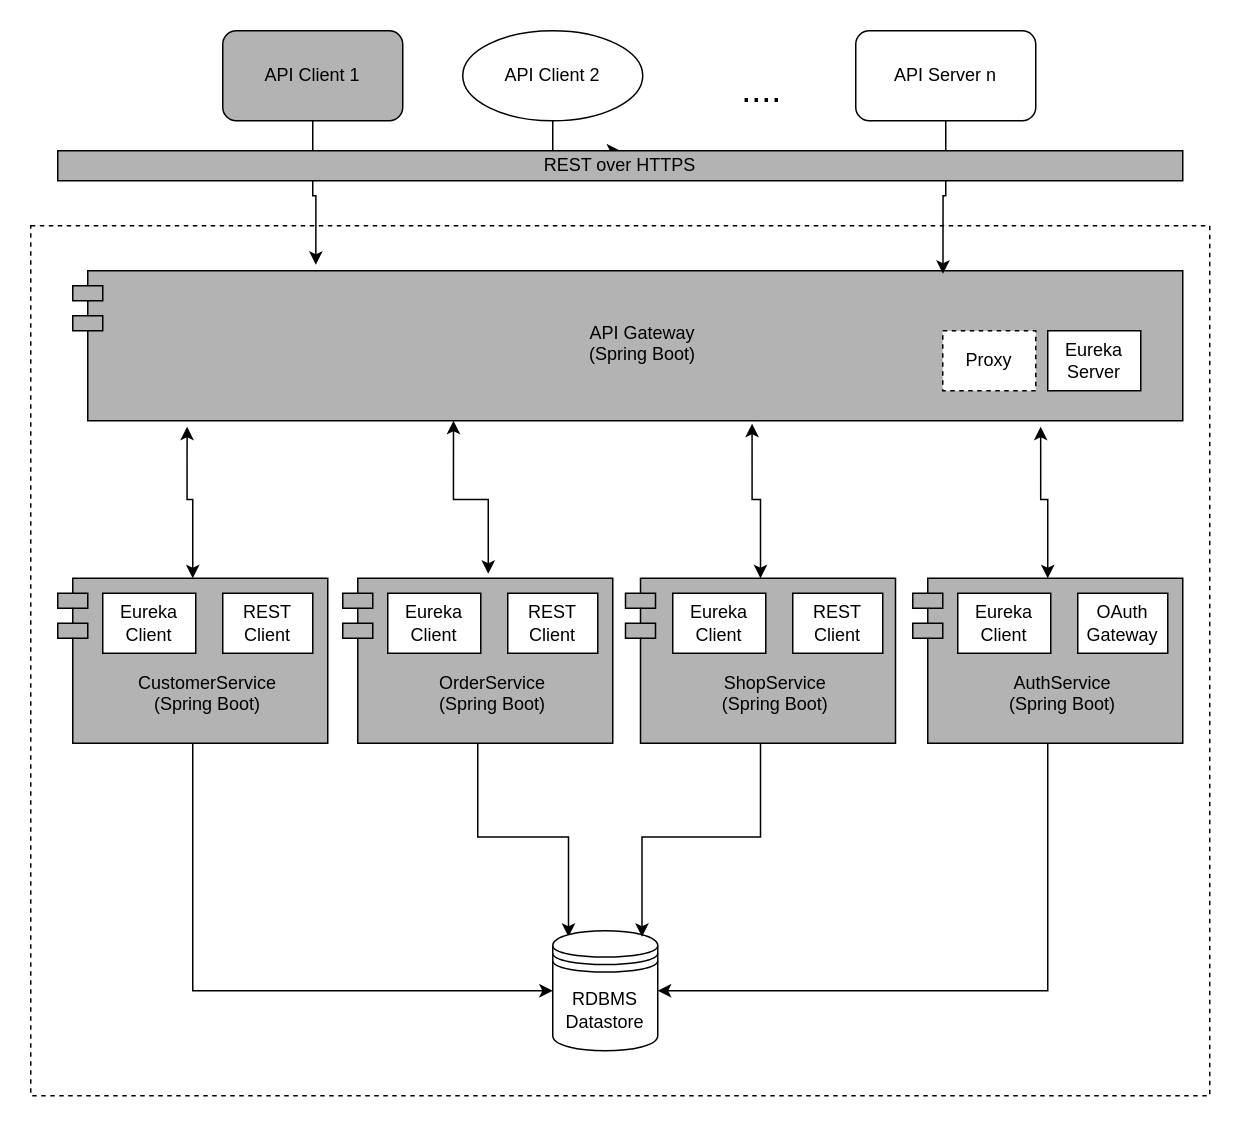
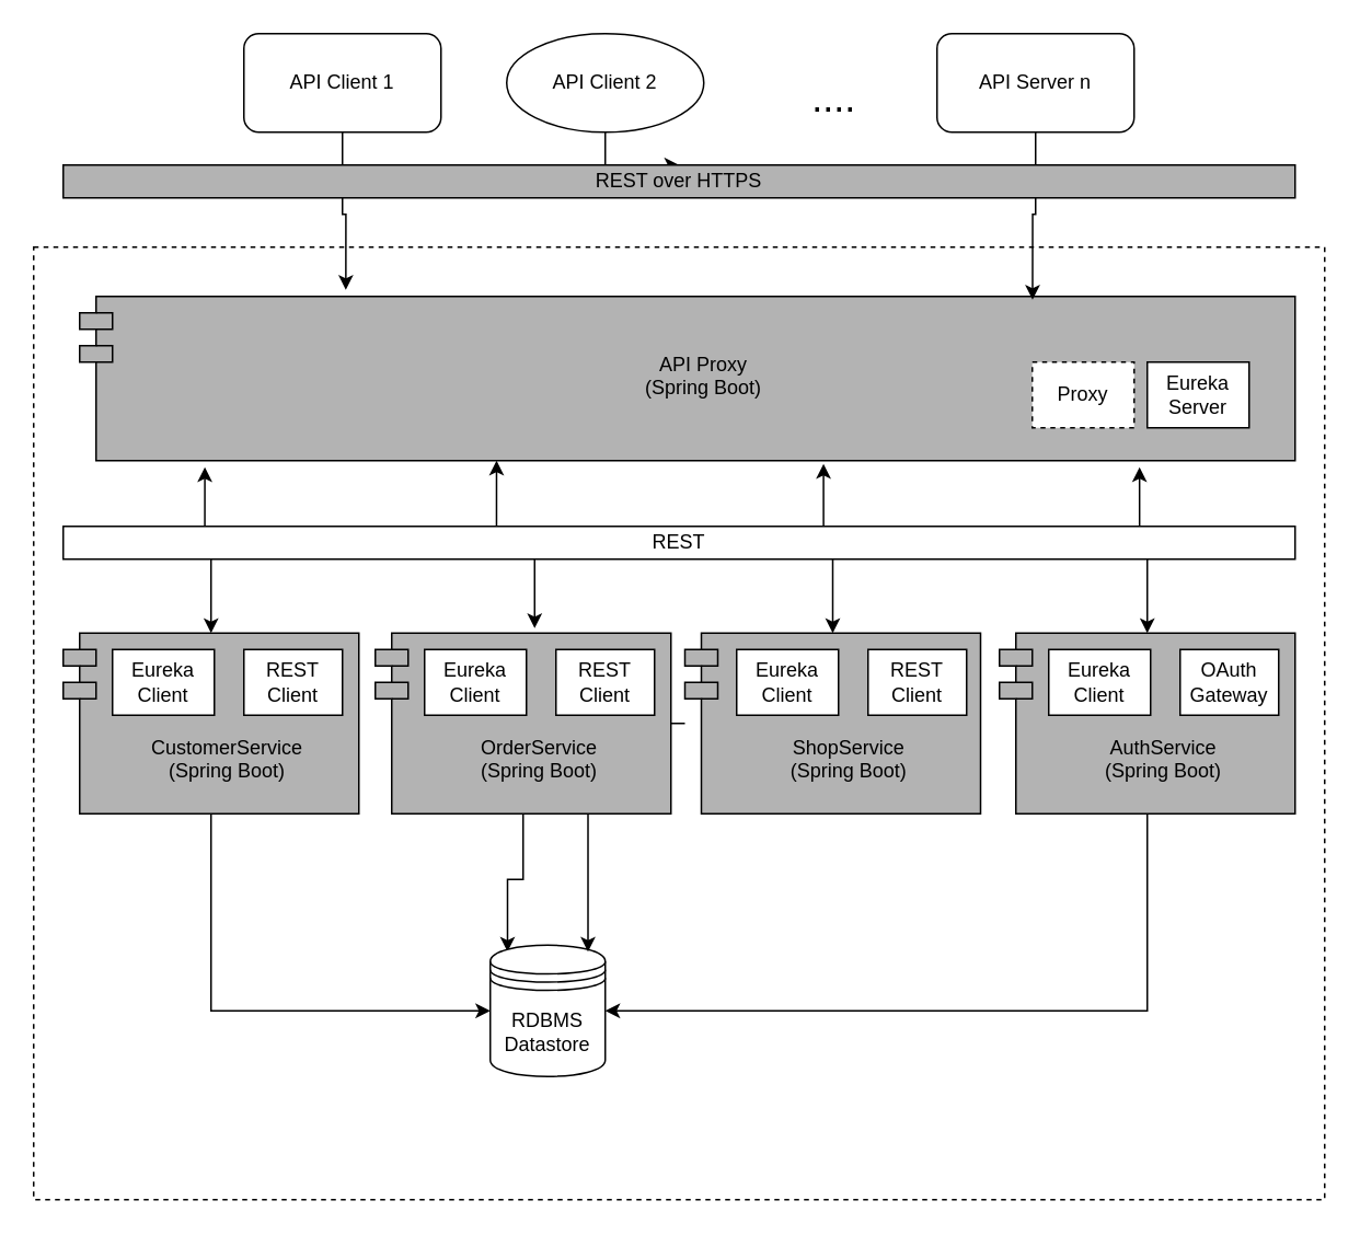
  <mxCell id="0" />
  <mxCell id="1" parent="0" />
  <mxCell id="2" value="" style="rounded=0;whiteSpace=wrap;html=1;fillColor=none;dashed=1;" vertex="1" parent="1"><mxGeometry x="20" y="150" width="786" height="580" as="geometry" /></mxCell>
  <mxCell id="3" style="startArrow=classic;edgeStyle=orthogonalEdgeStyle;rounded=0;orthogonalLoop=1;jettySize=auto;html=1;exitX=0.5;exitY=0;exitDx=0;exitDy=0;entryX=0.103;entryY=1.04;entryDx=0;entryDy=0;entryPerimeter=0;" edge="1" parent="1" source="19" target="12"><mxGeometry relative="1" as="geometry" /></mxCell>
  <mxCell id="4" style="edgeStyle=orthogonalEdgeStyle;rounded=0;orthogonalLoop=1;jettySize=auto;html=1;exitX=0.5;exitY=1;exitDx=0;exitDy=0;entryX=0;entryY=0.5;entryDx=0;entryDy=0;" edge="1" parent="1" source="19" target="7"><mxGeometry relative="1" as="geometry" /></mxCell>
  <mxCell id="5" style="startArrow=classic;edgeStyle=orthogonalEdgeStyle;rounded=0;orthogonalLoop=1;jettySize=auto;html=1;exitX=0.539;exitY=-0.027;exitDx=0;exitDy=0;entryX=0.343;entryY=1;entryDx=0;entryDy=0;entryPerimeter=0;exitPerimeter=0;" edge="1" parent="1" source="23" target="12"><mxGeometry relative="1" as="geometry"><mxPoint x="318" y="370" as="sourcePoint" /></mxGeometry></mxCell>
  <mxCell id="6" style="edgeStyle=orthogonalEdgeStyle;rounded=0;orthogonalLoop=1;jettySize=auto;html=1;entryX=0.15;entryY=0.05;entryDx=0;entryDy=0;entryPerimeter=0;" edge="1" parent="1" source="23" target="7"><mxGeometry relative="1" as="geometry"><mxPoint x="318" y="440" as="sourcePoint" /></mxGeometry></mxCell>
- <mxCell id="7" value="RDBMS Datastore" style="shape=datastore;whiteSpace=wrap;html=1;" parent="1" vertex="1"><mxGeometry x="368" y="620" width="70" height="80" as="geometry" /></mxCell>
+ <mxCell id="7" value="RDBMS Datastore" style="shape=datastore;whiteSpace=wrap;html=1;" parent="1" vertex="1"><mxGeometry x="298" y="575" width="70" height="80" as="geometry" /></mxCell>
  <mxCell id="8" style="startArrow=classic;edgeStyle=orthogonalEdgeStyle;rounded=0;orthogonalLoop=1;jettySize=auto;html=1;entryX=0.612;entryY=1.02;entryDx=0;entryDy=0;entryPerimeter=0;" edge="1" parent="1" source="27" target="12"><mxGeometry relative="1" as="geometry"><mxPoint x="498" y="330" as="sourcePoint" /></mxGeometry></mxCell>
  <mxCell id="9" style="edgeStyle=orthogonalEdgeStyle;rounded=0;orthogonalLoop=1;jettySize=auto;html=1;entryX=0.85;entryY=0.05;entryDx=0;entryDy=0;entryPerimeter=0;" edge="1" parent="1" source="27" target="7"><mxGeometry relative="1" as="geometry"><mxPoint x="498" y="400" as="sourcePoint" /></mxGeometry></mxCell>
  <mxCell id="10" style="startArrow=classic;edgeStyle=orthogonalEdgeStyle;rounded=0;orthogonalLoop=1;jettySize=auto;html=1;entryX=0.872;entryY=1.04;entryDx=0;entryDy=0;entryPerimeter=0;" edge="1" parent="1" source="31" target="12"><mxGeometry relative="1" as="geometry"><mxPoint x="683" y="330" as="sourcePoint" /></mxGeometry></mxCell>
  <mxCell id="11" style="edgeStyle=orthogonalEdgeStyle;rounded=0;orthogonalLoop=1;jettySize=auto;html=1;entryX=1;entryY=0.5;entryDx=0;entryDy=0;exitX=0.5;exitY=1;exitDx=0;exitDy=0;" edge="1" parent="1" source="31" target="7"><mxGeometry relative="1" as="geometry"><mxPoint x="683" y="400" as="sourcePoint" /></mxGeometry></mxCell>
- <mxCell id="12" value="&#10;&#10;API Gateway&#10;(Spring Boot)" style="shape=module;align=left;spacingLeft=20;align=center;verticalAlign=top;fillColor=#B3B3B3;" vertex="1" parent="1"><mxGeometry x="48" y="180" width="740" height="100" as="geometry" /></mxCell>
+ <mxCell id="12" value="&#10;&#10;API Proxy&#10;(Spring Boot)" style="shape=module;align=left;spacingLeft=20;align=center;verticalAlign=top;fillColor=#B3B3B3;" vertex="1" parent="1"><mxGeometry x="48" y="180" width="740" height="100" as="geometry" /></mxCell>
  <mxCell id="13" style="edgeStyle=orthogonalEdgeStyle;rounded=0;orthogonalLoop=1;jettySize=auto;html=1;exitX=0.5;exitY=1;exitDx=0;exitDy=0;entryX=0.219;entryY=-0.04;entryDx=0;entryDy=0;entryPerimeter=0;" edge="1" parent="1" source="39" target="12"><mxGeometry relative="1" as="geometry"><mxPoint x="226.5" y="90" as="sourcePoint" /></mxGeometry></mxCell>
  <mxCell id="14" style="edgeStyle=orthogonalEdgeStyle;rounded=0;orthogonalLoop=1;jettySize=auto;html=1;exitX=0.5;exitY=1;exitDx=0;exitDy=0;" edge="1" parent="1" source="40" target="37"><mxGeometry relative="1" as="geometry"><mxPoint x="386.5" y="90" as="sourcePoint" /></mxGeometry></mxCell>
  <mxCell id="15" style="edgeStyle=orthogonalEdgeStyle;rounded=0;orthogonalLoop=1;jettySize=auto;html=1;entryX=0.784;entryY=0.02;entryDx=0;entryDy=0;entryPerimeter=0;" edge="1" parent="1" source="41" target="12"><mxGeometry relative="1" as="geometry"><mxPoint x="617.5" y="90" as="sourcePoint" /></mxGeometry></mxCell>
+ <mxCell id="16" value="REST" style="rounded=0;whiteSpace=wrap;html=1;" vertex="1" parent="1"><mxGeometry x="38" y="320" width="750" height="20" as="geometry" /></mxCell>
  <mxCell id="17" value="" style="group" vertex="1" connectable="0" parent="1"><mxGeometry x="38" y="385" width="750" height="110" as="geometry" /></mxCell>
  <mxCell id="18" value="" style="group" vertex="1" connectable="0" parent="17"><mxGeometry width="180" height="110" as="geometry" /></mxCell>
  <mxCell id="19" value="&#10;&#10;&#10;&#10;CustomerService&#10;(Spring Boot)" style="shape=module;align=left;spacingLeft=20;align=center;verticalAlign=top;fillColor=#B3B3B3;" parent="18" vertex="1"><mxGeometry width="180" height="110" as="geometry" /></mxCell>
  <mxCell id="20" value="Eureka&lt;br&gt;Client" style="rounded=0;whiteSpace=wrap;html=1;fillColor=#FFFFFF;" vertex="1" parent="18"><mxGeometry x="30" y="10" width="62" height="40" as="geometry" /></mxCell>
  <mxCell id="21" value="REST&lt;br&gt;Client" style="rounded=0;whiteSpace=wrap;html=1;fillColor=#FFFFFF;" vertex="1" parent="18"><mxGeometry x="110" y="10" width="60" height="40" as="geometry" /></mxCell>
  <mxCell id="22" value="" style="group" vertex="1" connectable="0" parent="17"><mxGeometry x="190" width="180" height="110" as="geometry" /></mxCell>
  <mxCell id="23" value="&#10;&#10;&#10;&#10;OrderService&#10;(Spring Boot)" style="shape=module;align=left;spacingLeft=20;align=center;verticalAlign=top;fillColor=#B3B3B3;" vertex="1" parent="22"><mxGeometry width="180" height="110" as="geometry" /></mxCell>
  <mxCell id="24" value="Eureka&lt;br&gt;Client" style="rounded=0;whiteSpace=wrap;html=1;fillColor=#FFFFFF;" vertex="1" parent="22"><mxGeometry x="30" y="10" width="62" height="40" as="geometry" /></mxCell>
  <mxCell id="25" value="REST&lt;br&gt;Client" style="rounded=0;whiteSpace=wrap;html=1;fillColor=#FFFFFF;" vertex="1" parent="22"><mxGeometry x="110" y="10" width="60" height="40" as="geometry" /></mxCell>
  <mxCell id="26" value="" style="group" vertex="1" connectable="0" parent="17"><mxGeometry x="378.5" width="180" height="110" as="geometry" /></mxCell>
  <mxCell id="27" value="&#10;&#10;&#10;&#10;ShopService&#10;(Spring Boot)" style="shape=module;align=left;spacingLeft=20;align=center;verticalAlign=top;fillColor=#B3B3B3;" vertex="1" parent="26"><mxGeometry width="180" height="110" as="geometry" /></mxCell>
  <mxCell id="28" value="Eureka&lt;br&gt;Client" style="rounded=0;whiteSpace=wrap;html=1;fillColor=#FFFFFF;" vertex="1" parent="26"><mxGeometry x="31.5" y="10" width="62" height="40" as="geometry" /></mxCell>
  <mxCell id="29" value="REST&lt;br&gt;Client" style="rounded=0;whiteSpace=wrap;html=1;fillColor=#FFFFFF;" vertex="1" parent="26"><mxGeometry x="111.5" y="10" width="60" height="40" as="geometry" /></mxCell>
  <mxCell id="30" value="" style="group" vertex="1" connectable="0" parent="17"><mxGeometry x="570" width="180" height="110" as="geometry" /></mxCell>
  <mxCell id="31" value="&#10;&#10;&#10;&#10;AuthService&#10;(Spring Boot)" style="shape=module;align=left;spacingLeft=20;align=center;verticalAlign=top;fillColor=#B3B3B3;" vertex="1" parent="30"><mxGeometry width="180" height="110" as="geometry" /></mxCell>
  <mxCell id="32" value="Eureka&lt;br&gt;Client" style="rounded=0;whiteSpace=wrap;html=1;fillColor=#FFFFFF;" vertex="1" parent="30"><mxGeometry x="30" y="10" width="62" height="40" as="geometry" /></mxCell>
  <mxCell id="33" value="OAuth&lt;br&gt;Gateway" style="rounded=0;whiteSpace=wrap;html=1;fillColor=#FFFFFF;" vertex="1" parent="30"><mxGeometry x="110" y="10" width="60" height="40" as="geometry" /></mxCell>
  <mxCell id="34" value="Eureka&lt;br&gt;Server" style="rounded=0;whiteSpace=wrap;html=1;fillColor=#FFFFFF;" vertex="1" parent="1"><mxGeometry x="698" y="220" width="62" height="40" as="geometry" /></mxCell>
  <mxCell id="35" value="Proxy" style="rounded=0;whiteSpace=wrap;html=1;fillColor=#FFFFFF;dashed=1;" vertex="1" parent="1"><mxGeometry x="628" y="220" width="62" height="40" as="geometry" /></mxCell>
  <mxCell id="36" value="" style="group" vertex="1" connectable="0" parent="1"><mxGeometry x="28" y="20" width="760" height="100" as="geometry" /></mxCell>
  <mxCell id="37" value="REST over HTTPS" style="rounded=0;whiteSpace=wrap;html=1;fillColor=#b3b3b3;" vertex="1" parent="36"><mxGeometry x="10" y="80" width="750" height="20" as="geometry" /></mxCell>
  <mxCell id="38" value="&lt;font style=&quot;font-size: 24px&quot;&gt;....&lt;/font&gt;" style="text;html=1;align=center;verticalAlign=middle;resizable=0;points=[];autosize=1;" vertex="1" parent="36"><mxGeometry x="458.5" y="30" width="40" height="20" as="geometry" /></mxCell>
- <mxCell id="39" value="API Client 1" style="rounded=1;whiteSpace=wrap;html=1;fillColor=#b3b3b3;" vertex="1" parent="36"><mxGeometry x="120" width="120" height="60" as="geometry" /></mxCell>
+ <mxCell id="39" value="API Client 1" style="rounded=1;whiteSpace=wrap;html=1;fillColor=#FFFFFF;" vertex="1" parent="36"><mxGeometry x="120" width="120" height="60" as="geometry" /></mxCell>
  <mxCell id="40" value="&lt;div&gt;API Client 2&lt;/div&gt;" style="ellipse;whiteSpace=wrap;html=1;fillColor=#FFFFFF;" vertex="1" parent="36"><mxGeometry x="280" width="120" height="60" as="geometry" /></mxCell>
  <mxCell id="41" value="API Server n" style="rounded=1;whiteSpace=wrap;html=1;fillColor=#FFFFFF;" vertex="1" parent="36"><mxGeometry x="542" width="120" height="60" as="geometry" /></mxCell>
